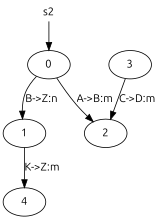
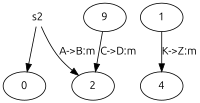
  digraph {
    fontname=Ubuntu
    node [fontname=Ubuntu]
    edge [fontname=Ubuntu]
    n1 [height=0 label=s2 shape=none width=0]
    0
    1
    2
    4
-   3
+   3 [label=9]
    n1 -> 0
-   0 -> 1 [label="B->Z:n"]
-   0 -> 2 [label="A->B:m"]
+   n1 -> 2 [label="A->B:m"]
    1 -> 4 [label="K->Z:m"]
    3 -> 2 [label="C->D:m"]
  }
